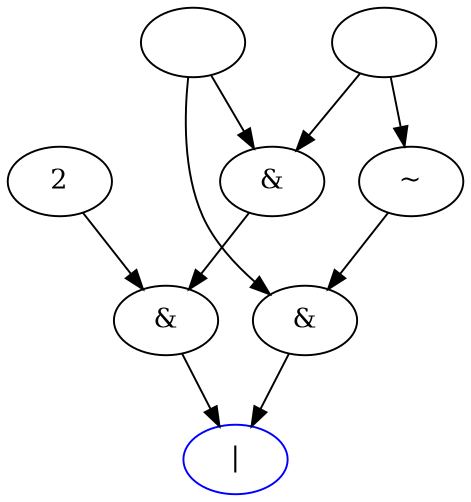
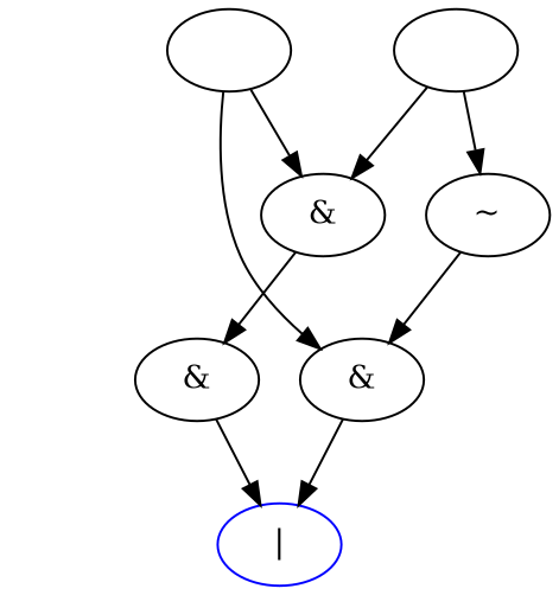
  digraph {
    node [color=black]
    n1 [color=blue label="|"]
    n2 [label="&"]
-   2
    n4 [label="&"]
    n5 [label=" "]
    n6 [label="&"]
    n7 [label=" "]
    n8 [label="~"]
    n2 -> n1
-   2 -> n2
    n4 -> n2
    n5 -> n4
    n5 -> n6
    n6 -> n1
    n7 -> n4
    n7 -> n8
    n8 -> n6
  }
